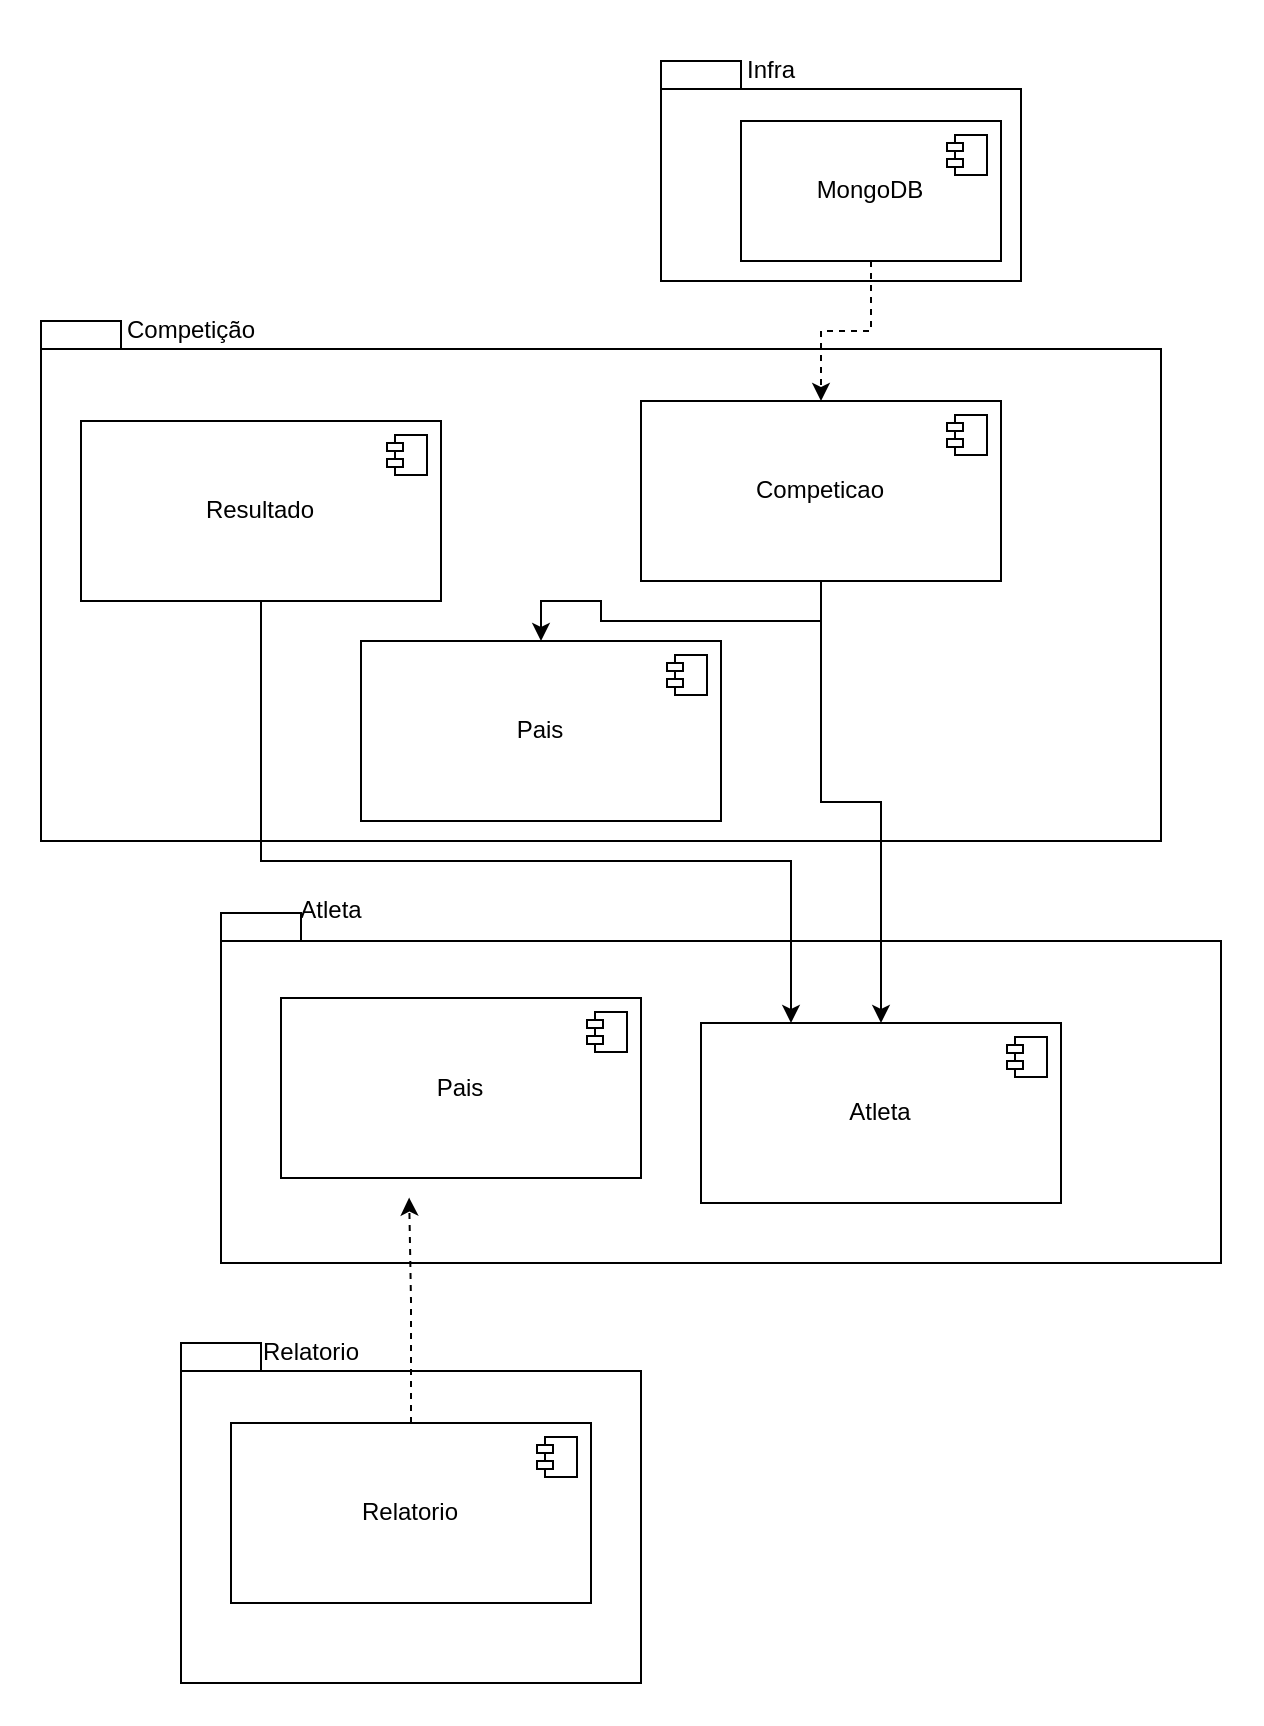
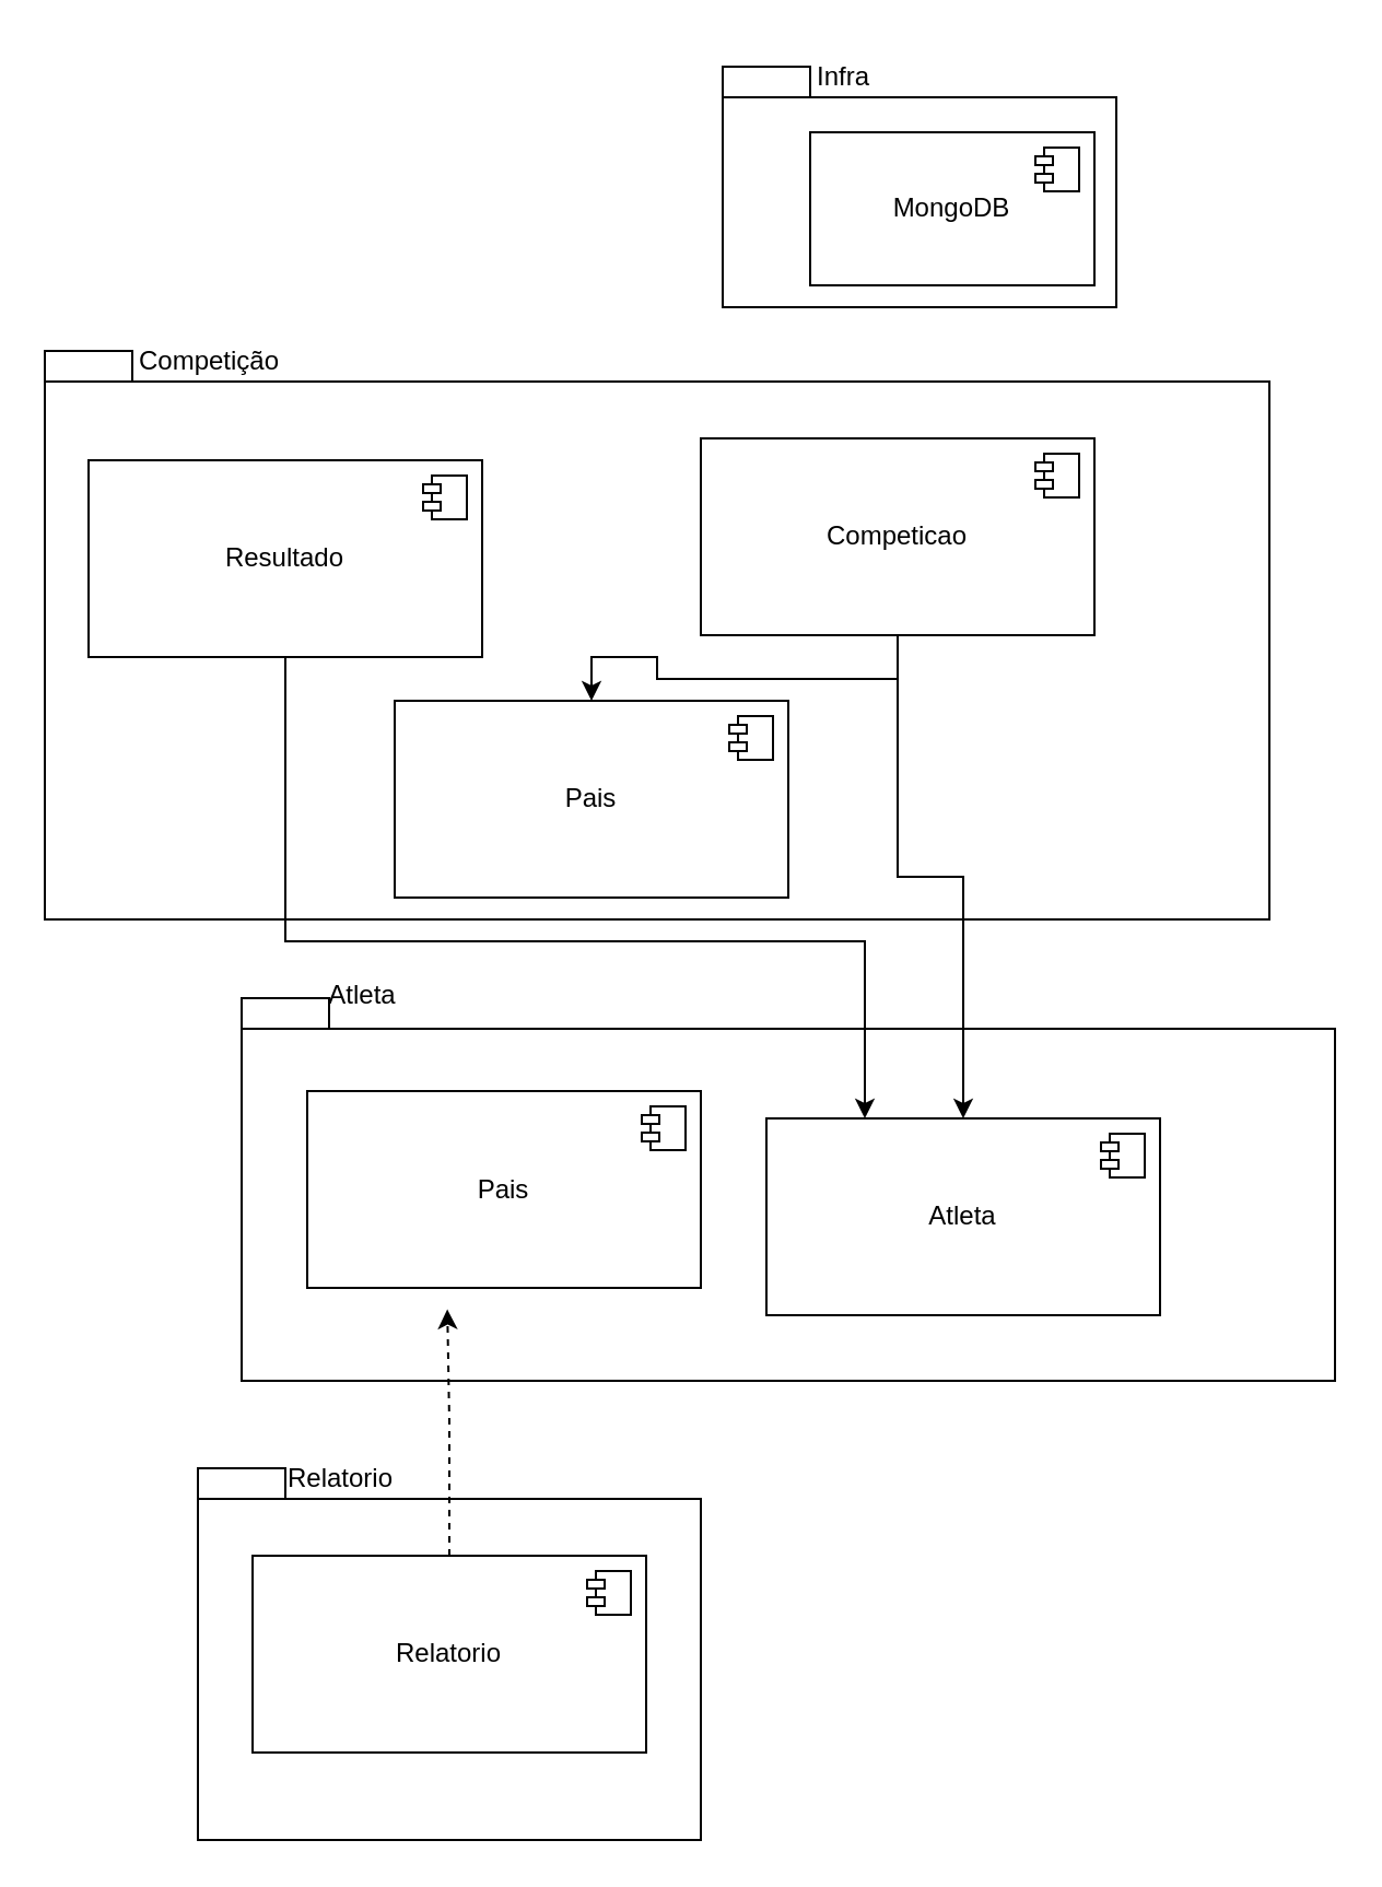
  <mxCell id="0" />
  <mxCell id="1" parent="0" />
  <mxCell id="2" value="" style="shape=folder;fontStyle=1;spacingTop=10;tabWidth=40;tabHeight=14;tabPosition=left;html=1;whiteSpace=wrap;" vertex="1" parent="1"><mxGeometry x="110" y="456" width="500" height="175" as="geometry" /></mxCell>
  <mxCell id="3" value="" style="shape=folder;fontStyle=1;spacingTop=10;tabWidth=40;tabHeight=14;tabPosition=left;html=1;whiteSpace=wrap;" vertex="1" parent="1"><mxGeometry x="20" y="160" width="560" height="260" as="geometry" /></mxCell>
  <mxCell id="4" value="" style="shape=folder;fontStyle=1;spacingTop=10;tabWidth=40;tabHeight=14;tabPosition=left;html=1;whiteSpace=wrap;" vertex="1" parent="1"><mxGeometry x="330" y="30" width="180" height="110" as="geometry" /></mxCell>
- <mxCell id="5" style="edgeStyle=orthogonalEdgeStyle;rounded=0;orthogonalLoop=1;jettySize=auto;html=1;entryX=0.5;entryY=0;entryDx=0;entryDy=0;dashed=1;" edge="1" parent="1" source="6" target="10"><mxGeometry relative="1" as="geometry" /></mxCell>
  <mxCell id="6" value="MongoDB" style="html=1;dropTarget=0;whiteSpace=wrap;" vertex="1" parent="1"><mxGeometry x="370" y="60" width="130" height="70" as="geometry" /></mxCell>
  <mxCell id="7" value="" style="shape=module;jettyWidth=8;jettyHeight=4;" vertex="1" parent="6"><mxGeometry x="1" width="20" height="20" relative="1" as="geometry"><mxPoint x="-27" y="7" as="offset" /></mxGeometry></mxCell>
  <mxCell id="8" style="edgeStyle=orthogonalEdgeStyle;rounded=0;orthogonalLoop=1;jettySize=auto;html=1;entryX=0.5;entryY=0;entryDx=0;entryDy=0;" edge="1" parent="1" source="10" target="15"><mxGeometry relative="1" as="geometry" /></mxCell>
  <mxCell id="9" style="edgeStyle=orthogonalEdgeStyle;rounded=0;orthogonalLoop=1;jettySize=auto;html=1;entryX=0.5;entryY=0;entryDx=0;entryDy=0;" edge="1" parent="1" source="10" target="20"><mxGeometry relative="1" as="geometry" /></mxCell>
  <mxCell id="10" value="Competicao" style="html=1;dropTarget=0;whiteSpace=wrap;" vertex="1" parent="1"><mxGeometry x="320" y="200" width="180" height="90" as="geometry" /></mxCell>
  <mxCell id="11" value="" style="shape=module;jettyWidth=8;jettyHeight=4;" vertex="1" parent="10"><mxGeometry x="1" width="20" height="20" relative="1" as="geometry"><mxPoint x="-27" y="7" as="offset" /></mxGeometry></mxCell>
  <mxCell id="12" style="edgeStyle=orthogonalEdgeStyle;rounded=0;orthogonalLoop=1;jettySize=auto;html=1;entryX=0.25;entryY=0;entryDx=0;entryDy=0;" edge="1" parent="1" source="13" target="20"><mxGeometry relative="1" as="geometry"><Array as="points"><mxPoint x="130" y="430" /><mxPoint x="395" y="430" /></Array></mxGeometry></mxCell>
  <mxCell id="13" value="Resultado" style="html=1;dropTarget=0;whiteSpace=wrap;" vertex="1" parent="1"><mxGeometry x="40" y="210" width="180" height="90" as="geometry" /></mxCell>
  <mxCell id="14" value="" style="shape=module;jettyWidth=8;jettyHeight=4;" vertex="1" parent="13"><mxGeometry x="1" width="20" height="20" relative="1" as="geometry"><mxPoint x="-27" y="7" as="offset" /></mxGeometry></mxCell>
  <mxCell id="15" value="Pais" style="html=1;dropTarget=0;whiteSpace=wrap;" vertex="1" parent="1"><mxGeometry x="180" y="320" width="180" height="90" as="geometry" /></mxCell>
  <mxCell id="16" value="" style="shape=module;jettyWidth=8;jettyHeight=4;" vertex="1" parent="15"><mxGeometry x="1" width="20" height="20" relative="1" as="geometry"><mxPoint x="-27" y="7" as="offset" /></mxGeometry></mxCell>
  <mxCell id="17" value="" style="shape=folder;fontStyle=1;spacingTop=10;tabWidth=40;tabHeight=14;tabPosition=left;html=1;whiteSpace=wrap;" vertex="1" parent="1"><mxGeometry x="90" y="671" width="230" height="170" as="geometry" /></mxCell>
  <mxCell id="18" value="Pais" style="html=1;dropTarget=0;whiteSpace=wrap;" vertex="1" parent="1"><mxGeometry x="140" y="498.5" width="180" height="90" as="geometry" /></mxCell>
  <mxCell id="19" value="" style="shape=module;jettyWidth=8;jettyHeight=4;" vertex="1" parent="18"><mxGeometry x="1" width="20" height="20" relative="1" as="geometry"><mxPoint x="-27" y="7" as="offset" /></mxGeometry></mxCell>
  <mxCell id="20" value="Atleta" style="html=1;dropTarget=0;whiteSpace=wrap;" vertex="1" parent="1"><mxGeometry x="350" y="511" width="180" height="90" as="geometry" /></mxCell>
  <mxCell id="21" value="" style="shape=module;jettyWidth=8;jettyHeight=4;" vertex="1" parent="20"><mxGeometry x="1" width="20" height="20" relative="1" as="geometry"><mxPoint x="-27" y="7" as="offset" /></mxGeometry></mxCell>
  <mxCell id="22" value="Relatorio" style="html=1;dropTarget=0;whiteSpace=wrap;" vertex="1" parent="1"><mxGeometry x="115" y="711" width="180" height="90" as="geometry" /></mxCell>
  <mxCell id="23" value="" style="shape=module;jettyWidth=8;jettyHeight=4;" vertex="1" parent="22"><mxGeometry x="1" width="20" height="20" relative="1" as="geometry"><mxPoint x="-27" y="7" as="offset" /></mxGeometry></mxCell>
  <mxCell id="24" value="Infra" style="text;html=1;align=center;verticalAlign=middle;resizable=0;points=[];autosize=1;strokeColor=none;fillColor=none;" vertex="1" parent="1"><mxGeometry x="360" y="20" width="50" height="30" as="geometry" /></mxCell>
  <mxCell id="25" value="Competição" style="text;html=1;align=center;verticalAlign=middle;resizable=0;points=[];autosize=1;strokeColor=none;fillColor=none;" vertex="1" parent="1"><mxGeometry x="50" y="150" width="90" height="30" as="geometry" /></mxCell>
  <mxCell id="26" value="Relatorio" style="text;html=1;align=center;verticalAlign=middle;resizable=0;points=[];autosize=1;strokeColor=none;fillColor=none;" vertex="1" parent="1"><mxGeometry x="120" y="661" width="70" height="30" as="geometry" /></mxCell>
  <mxCell id="27" value="&lt;blockquote style=&quot;margin: 0 0 0 40px; border: none; padding: 0px;&quot;&gt;Atleta&lt;/blockquote&gt;" style="text;html=1;align=center;verticalAlign=middle;resizable=0;points=[];autosize=1;strokeColor=none;fillColor=none;" vertex="1" parent="1"><mxGeometry x="100" y="440" width="90" height="30" as="geometry" /></mxCell>
  <mxCell id="28" style="edgeStyle=orthogonalEdgeStyle;rounded=0;orthogonalLoop=1;jettySize=auto;html=1;entryX=0.356;entryY=1.109;entryDx=0;entryDy=0;entryPerimeter=0;dashed=1;" edge="1" parent="1" source="22" target="18"><mxGeometry relative="1" as="geometry" /></mxCell>
